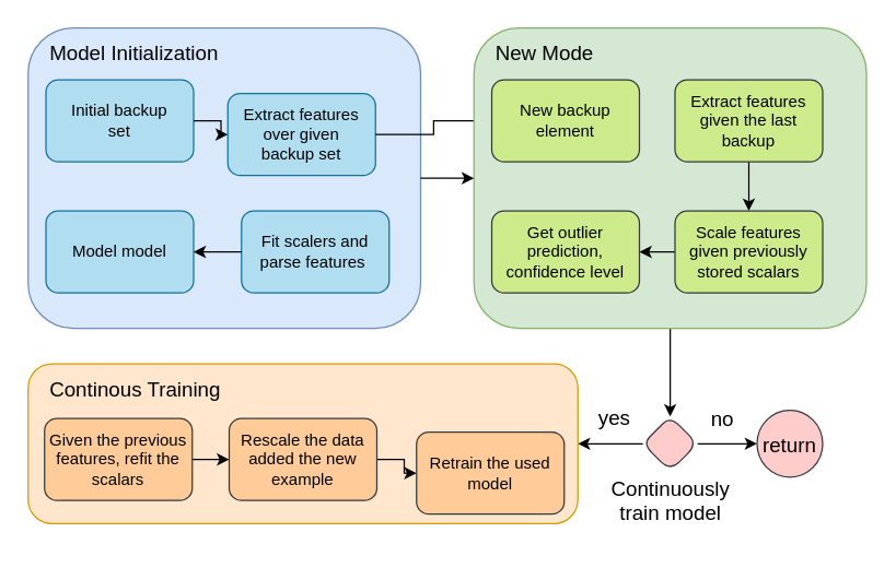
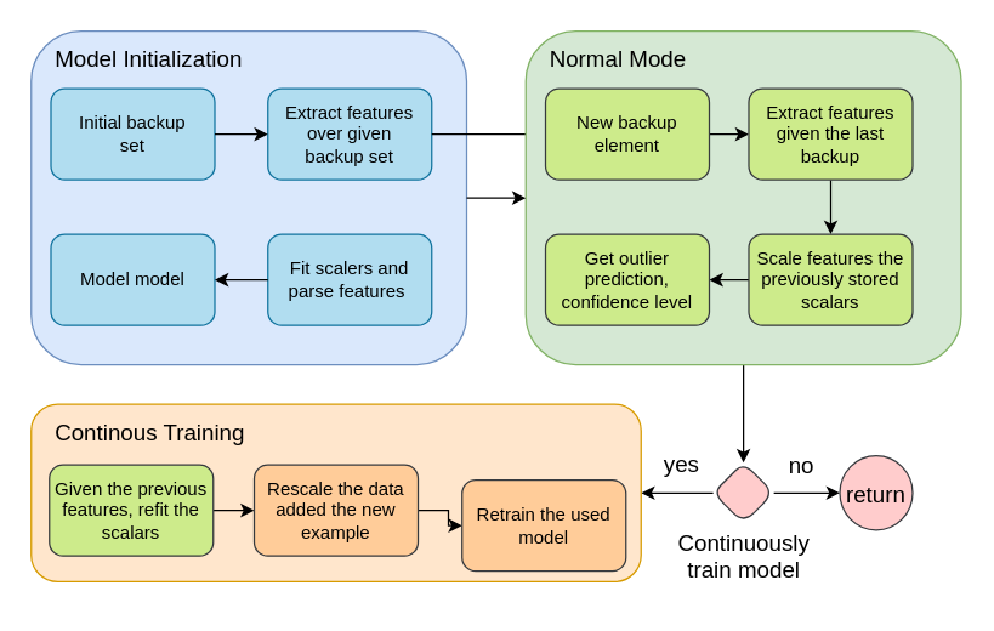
  <mxCell id="0" />
  <mxCell id="1" parent="0" />
  <mxCell id="2" value="" style="group" parent="1" vertex="1" connectable="0"><mxGeometry x="20" y="20" width="344" height="220" as="geometry" /></mxCell>
  <mxCell id="3" value="Model Initialization" style="rounded=1;whiteSpace=wrap;html=1;fillColor=#dae8fc;strokeColor=#6c8ebf;fontSize=15;align=left;verticalAlign=top;spacing=5;spacingLeft=11;" parent="2" vertex="1"><mxGeometry width="287" height="220" as="geometry" /></mxCell>
  <mxCell id="4" value="Initial backup &lt;br&gt;set" style="rounded=1;whiteSpace=wrap;html=1;fillColor=#b1ddf0;strokeColor=#10739e;fontSize=12;" parent="2" vertex="1"><mxGeometry x="13" y="38" width="108" height="60" as="geometry" /></mxCell>
- <mxCell id="5" value="Extract features over given &lt;br&gt;backup set" style="rounded=1;whiteSpace=wrap;html=1;fillColor=#b1ddf0;strokeColor=#10739e;fontSize=12;" parent="2" vertex="1"><mxGeometry x="146" y="48" width="108" height="60" as="geometry" /></mxCell>
+ <mxCell id="5" value="Extract features over given &lt;br&gt;backup set" style="rounded=1;whiteSpace=wrap;html=1;fillColor=#b1ddf0;strokeColor=#10739e;fontSize=12;" parent="2" vertex="1"><mxGeometry x="156" y="38" width="108" height="60" as="geometry" /></mxCell>
  <mxCell id="6" value="" style="edgeStyle=orthogonalEdgeStyle;rounded=0;orthogonalLoop=1;jettySize=auto;html=1;fontSize=15;" parent="2" source="4" target="5" edge="1"><mxGeometry relative="1" as="geometry" /></mxCell>
  <mxCell id="7" value="Fit scalers and parse features&amp;nbsp;" style="rounded=1;whiteSpace=wrap;html=1;fillColor=#b1ddf0;strokeColor=#10739e;fontSize=12;" parent="2" vertex="1"><mxGeometry x="156" y="134" width="108" height="60" as="geometry" /></mxCell>
  <mxCell id="8" value="" style="edgeStyle=orthogonalEdgeStyle;rounded=0;orthogonalLoop=1;jettySize=auto;html=1;fontSize=15;" parent="2" source="5" target="15" edge="1"><mxGeometry relative="1" as="geometry" /></mxCell>
  <mxCell id="9" value="Model model" style="rounded=1;whiteSpace=wrap;html=1;fillColor=#b1ddf0;strokeColor=#10739e;fontSize=12;" parent="2" vertex="1"><mxGeometry x="13" y="134" width="108" height="60" as="geometry" /></mxCell>
  <mxCell id="10" value="" style="edgeStyle=orthogonalEdgeStyle;rounded=0;orthogonalLoop=1;jettySize=auto;html=1;fontSize=15;" parent="2" source="7" target="9" edge="1"><mxGeometry relative="1" as="geometry" /></mxCell>
  <mxCell id="11" value="" style="edgeStyle=orthogonalEdgeStyle;rounded=0;orthogonalLoop=1;jettySize=auto;html=1;fontSize=12;" parent="1" source="12" target="23" edge="1"><mxGeometry relative="1" as="geometry" /></mxCell>
- <mxCell id="12" value="New Mode" style="rounded=1;whiteSpace=wrap;html=1;fillColor=#d5e8d4;strokeColor=#82b366;fontSize=15;align=left;verticalAlign=top;spacing=5;spacingLeft=11;" parent="1" vertex="1"><mxGeometry x="346" y="20" width="287" height="220" as="geometry" /></mxCell>
+ <mxCell id="12" value="Normal Mode" style="rounded=1;whiteSpace=wrap;html=1;fillColor=#d5e8d4;strokeColor=#82b366;fontSize=15;align=left;verticalAlign=top;spacing=5;spacingLeft=11;" parent="1" vertex="1"><mxGeometry x="346" y="20" width="287" height="220" as="geometry" /></mxCell>
  <mxCell id="13" value="" style="edgeStyle=orthogonalEdgeStyle;rounded=0;orthogonalLoop=1;jettySize=auto;html=1;fontSize=15;" parent="1" source="3" target="12" edge="1"><mxGeometry relative="1" as="geometry" /></mxCell>
+ <mxCell id="14" value="" style="edgeStyle=orthogonalEdgeStyle;rounded=0;orthogonalLoop=1;jettySize=auto;html=1;fontSize=15;" parent="1" source="15" target="17" edge="1"><mxGeometry relative="1" as="geometry" /></mxCell>
  <mxCell id="15" value="New backup element" style="rounded=1;whiteSpace=wrap;html=1;fillColor=#cdeb8b;strokeColor=#36393d;fontSize=12;" parent="1" vertex="1"><mxGeometry x="359" y="58" width="108" height="60" as="geometry" /></mxCell>
  <mxCell id="16" value="" style="edgeStyle=orthogonalEdgeStyle;rounded=0;orthogonalLoop=1;jettySize=auto;html=1;fontSize=15;" parent="1" source="17" target="19" edge="1"><mxGeometry relative="1" as="geometry" /></mxCell>
  <mxCell id="17" value="Extract features given the last backup" style="rounded=1;whiteSpace=wrap;html=1;fillColor=#cdeb8b;strokeColor=#36393d;fontSize=12;" parent="1" vertex="1"><mxGeometry x="493" y="58" width="108" height="60" as="geometry" /></mxCell>
  <mxCell id="18" value="" style="edgeStyle=orthogonalEdgeStyle;rounded=0;orthogonalLoop=1;jettySize=auto;html=1;fontSize=12;" parent="1" source="19" target="20" edge="1"><mxGeometry relative="1" as="geometry" /></mxCell>
- <mxCell id="19" value="Scale features given previously stored scalars" style="rounded=1;whiteSpace=wrap;html=1;fillColor=#cdeb8b;strokeColor=#36393d;fontSize=12;" parent="1" vertex="1"><mxGeometry x="493" y="154" width="108" height="60" as="geometry" /></mxCell>
+ <mxCell id="19" value="Scale features the previously stored scalars" style="rounded=1;whiteSpace=wrap;html=1;fillColor=#cdeb8b;strokeColor=#36393d;fontSize=12;" parent="1" vertex="1"><mxGeometry x="493" y="154" width="108" height="60" as="geometry" /></mxCell>
  <mxCell id="20" value="Get outlier prediction, confidence level" style="rounded=1;whiteSpace=wrap;html=1;fillColor=#cdeb8b;strokeColor=#36393d;fontSize=12;" parent="1" vertex="1"><mxGeometry x="359" y="154" width="108" height="60" as="geometry" /></mxCell>
  <mxCell id="21" value="" style="edgeStyle=orthogonalEdgeStyle;rounded=0;orthogonalLoop=1;jettySize=auto;html=1;fontSize=12;" parent="1" source="23" target="25" edge="1"><mxGeometry relative="1" as="geometry" /></mxCell>
  <mxCell id="22" style="edgeStyle=orthogonalEdgeStyle;rounded=0;orthogonalLoop=1;jettySize=auto;html=1;entryX=1;entryY=0.5;entryDx=0;entryDy=0;fontSize=12;" parent="1" source="23" target="26" edge="1"><mxGeometry relative="1" as="geometry" /></mxCell>
  <mxCell id="23" value="" style="rhombus;whiteSpace=wrap;html=1;rounded=1;fontSize=15;align=left;verticalAlign=top;strokeColor=#36393d;fillColor=#ffcccc;spacing=5;spacingLeft=11;" parent="1" vertex="1"><mxGeometry x="469.5" y="304.5" width="40" height="40" as="geometry" /></mxCell>
  <mxCell id="24" value="&lt;font face=&quot;helvetica&quot;&gt;&lt;span style=&quot;font-size: 15px&quot;&gt;Continuously &lt;br&gt;train model&lt;/span&gt;&lt;/font&gt;" style="text;whiteSpace=wrap;html=1;fontSize=12;align=center;verticalAlign=middle;" parent="1" vertex="1"><mxGeometry x="419.75" y="337" width="139.5" height="57" as="geometry" /></mxCell>
  <mxCell id="25" value="return" style="ellipse;whiteSpace=wrap;html=1;rounded=1;fontSize=15;align=center;verticalAlign=middle;strokeColor=#36393d;fillColor=#ffcccc;spacing=0;spacingLeft=0;" parent="1" vertex="1"><mxGeometry x="553" y="300" width="48" height="49" as="geometry" /></mxCell>
  <mxCell id="26" value="Continous Training" style="rounded=1;whiteSpace=wrap;html=1;fillColor=#ffe6cc;strokeColor=#d79b00;fontSize=15;align=left;verticalAlign=top;spacing=5;spacingLeft=11;" parent="1" vertex="1"><mxGeometry x="20" y="266" width="402" height="117" as="geometry" /></mxCell>
  <mxCell id="27" value="" style="edgeStyle=orthogonalEdgeStyle;rounded=0;orthogonalLoop=1;jettySize=auto;html=1;fontSize=12;" parent="1" source="28" target="30" edge="1"><mxGeometry relative="1" as="geometry" /></mxCell>
- <mxCell id="28" value="Given the previous features, refit the scalars" style="rounded=1;whiteSpace=wrap;html=1;fillColor=#ffcc99;strokeColor=#36393d;fontSize=12;" parent="1" vertex="1"><mxGeometry x="32" y="306" width="108" height="60" as="geometry" /></mxCell>
+ <mxCell id="28" value="Given the previous features, refit the scalars" style="rounded=1;whiteSpace=wrap;html=1;fillColor=#cdeb8b;strokeColor=#36393d;fontSize=12;" parent="1" vertex="1"><mxGeometry x="32" y="306" width="108" height="60" as="geometry" /></mxCell>
  <mxCell id="29" style="edgeStyle=orthogonalEdgeStyle;rounded=0;orthogonalLoop=1;jettySize=auto;html=1;entryX=0;entryY=0.5;entryDx=0;entryDy=0;fontSize=12;" parent="1" source="30" target="31" edge="1"><mxGeometry relative="1" as="geometry" /></mxCell>
  <mxCell id="30" value="Rescale the data added the new example" style="rounded=1;whiteSpace=wrap;html=1;fillColor=#ffcc99;strokeColor=#36393d;fontSize=12;" parent="1" vertex="1"><mxGeometry x="167" y="306" width="108" height="60" as="geometry" /></mxCell>
  <mxCell id="31" value="Retrain the used model" style="rounded=1;whiteSpace=wrap;html=1;fillColor=#ffcc99;strokeColor=#36393d;fontSize=12;" parent="1" vertex="1"><mxGeometry x="304" y="316" width="108" height="60" as="geometry" /></mxCell>
  <mxCell id="32" value="&lt;font face=&quot;helvetica&quot;&gt;&lt;span style=&quot;font-size: 15px&quot;&gt;yes&lt;/span&gt;&lt;/font&gt;" style="text;whiteSpace=wrap;html=1;fontSize=12;align=center;verticalAlign=middle;" parent="1" vertex="1"><mxGeometry x="427.5" y="291" width="42" height="28" as="geometry" /></mxCell>
  <mxCell id="33" value="&lt;font face=&quot;helvetica&quot;&gt;&lt;span style=&quot;font-size: 15px&quot;&gt;no&lt;/span&gt;&lt;/font&gt;" style="text;whiteSpace=wrap;html=1;fontSize=12;align=center;verticalAlign=middle;" parent="1" vertex="1"><mxGeometry x="507" y="292" width="42" height="28" as="geometry" /></mxCell>
